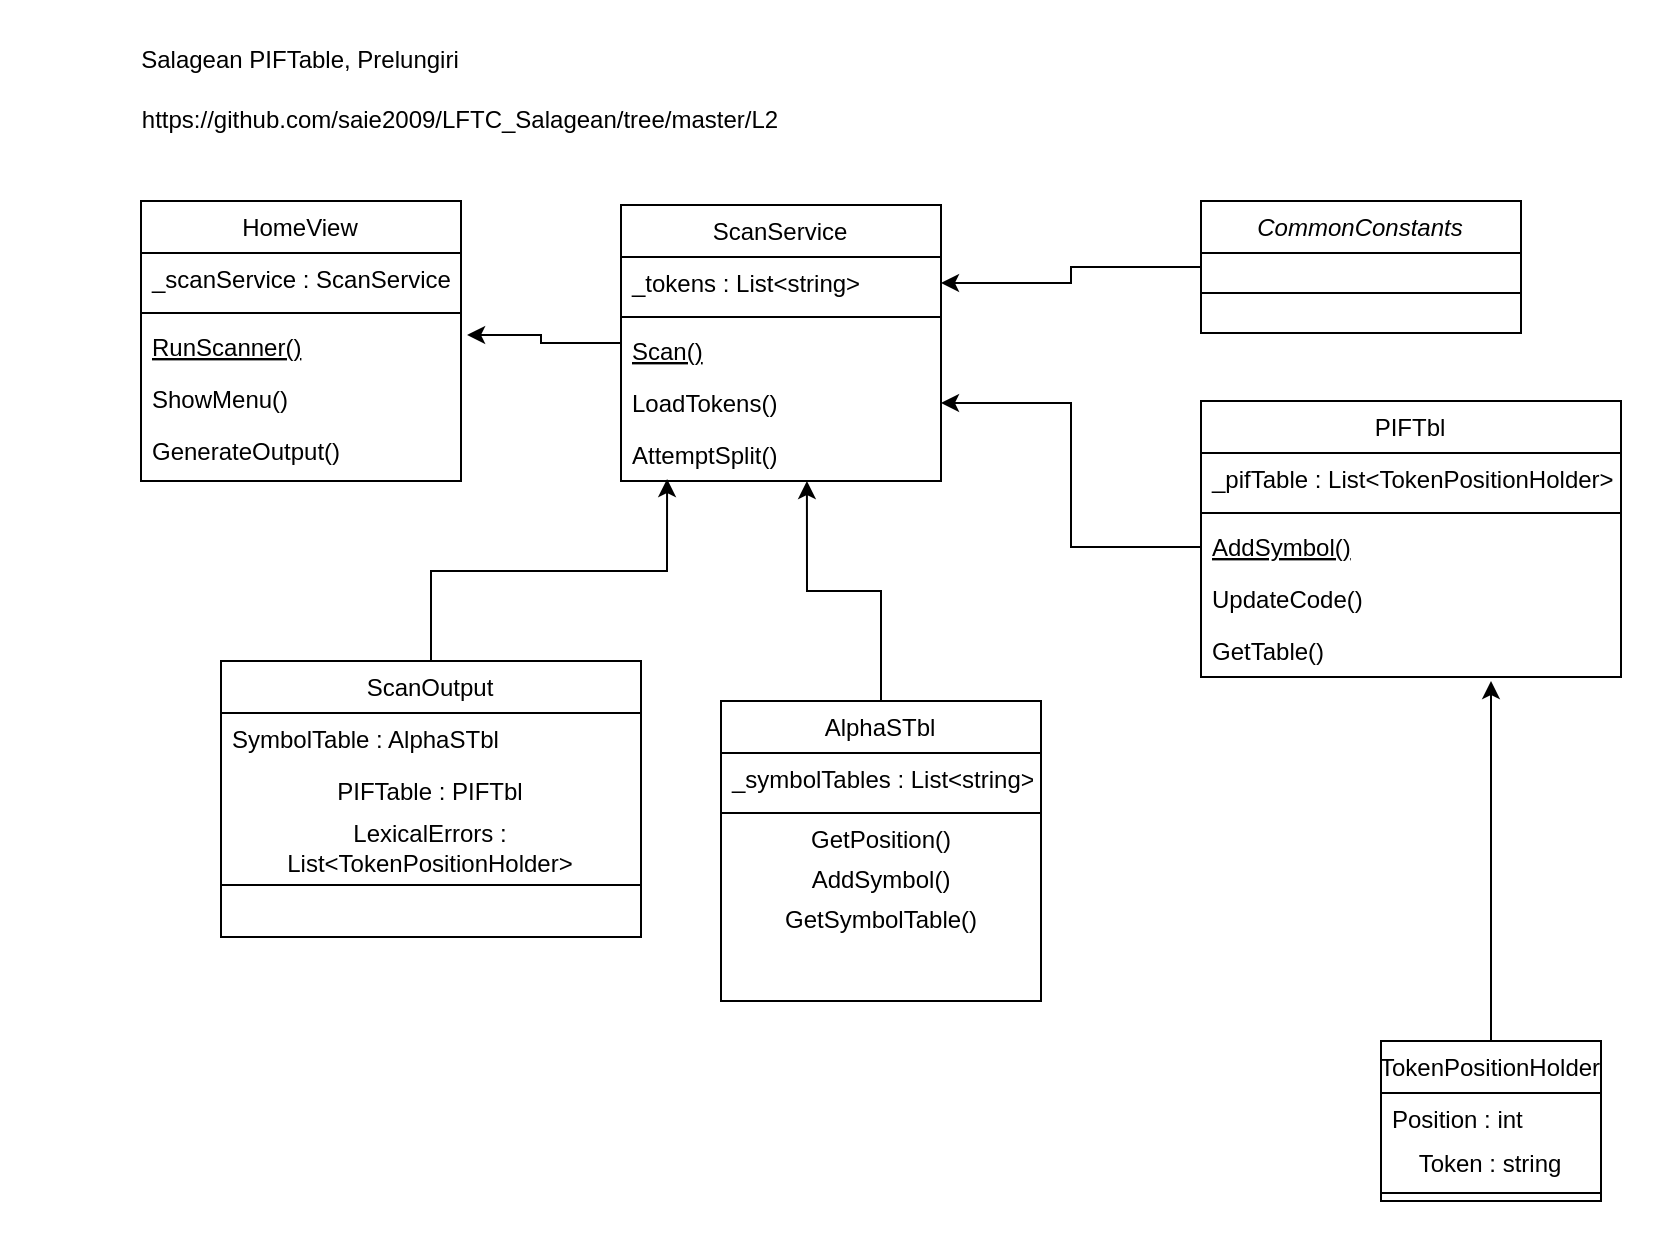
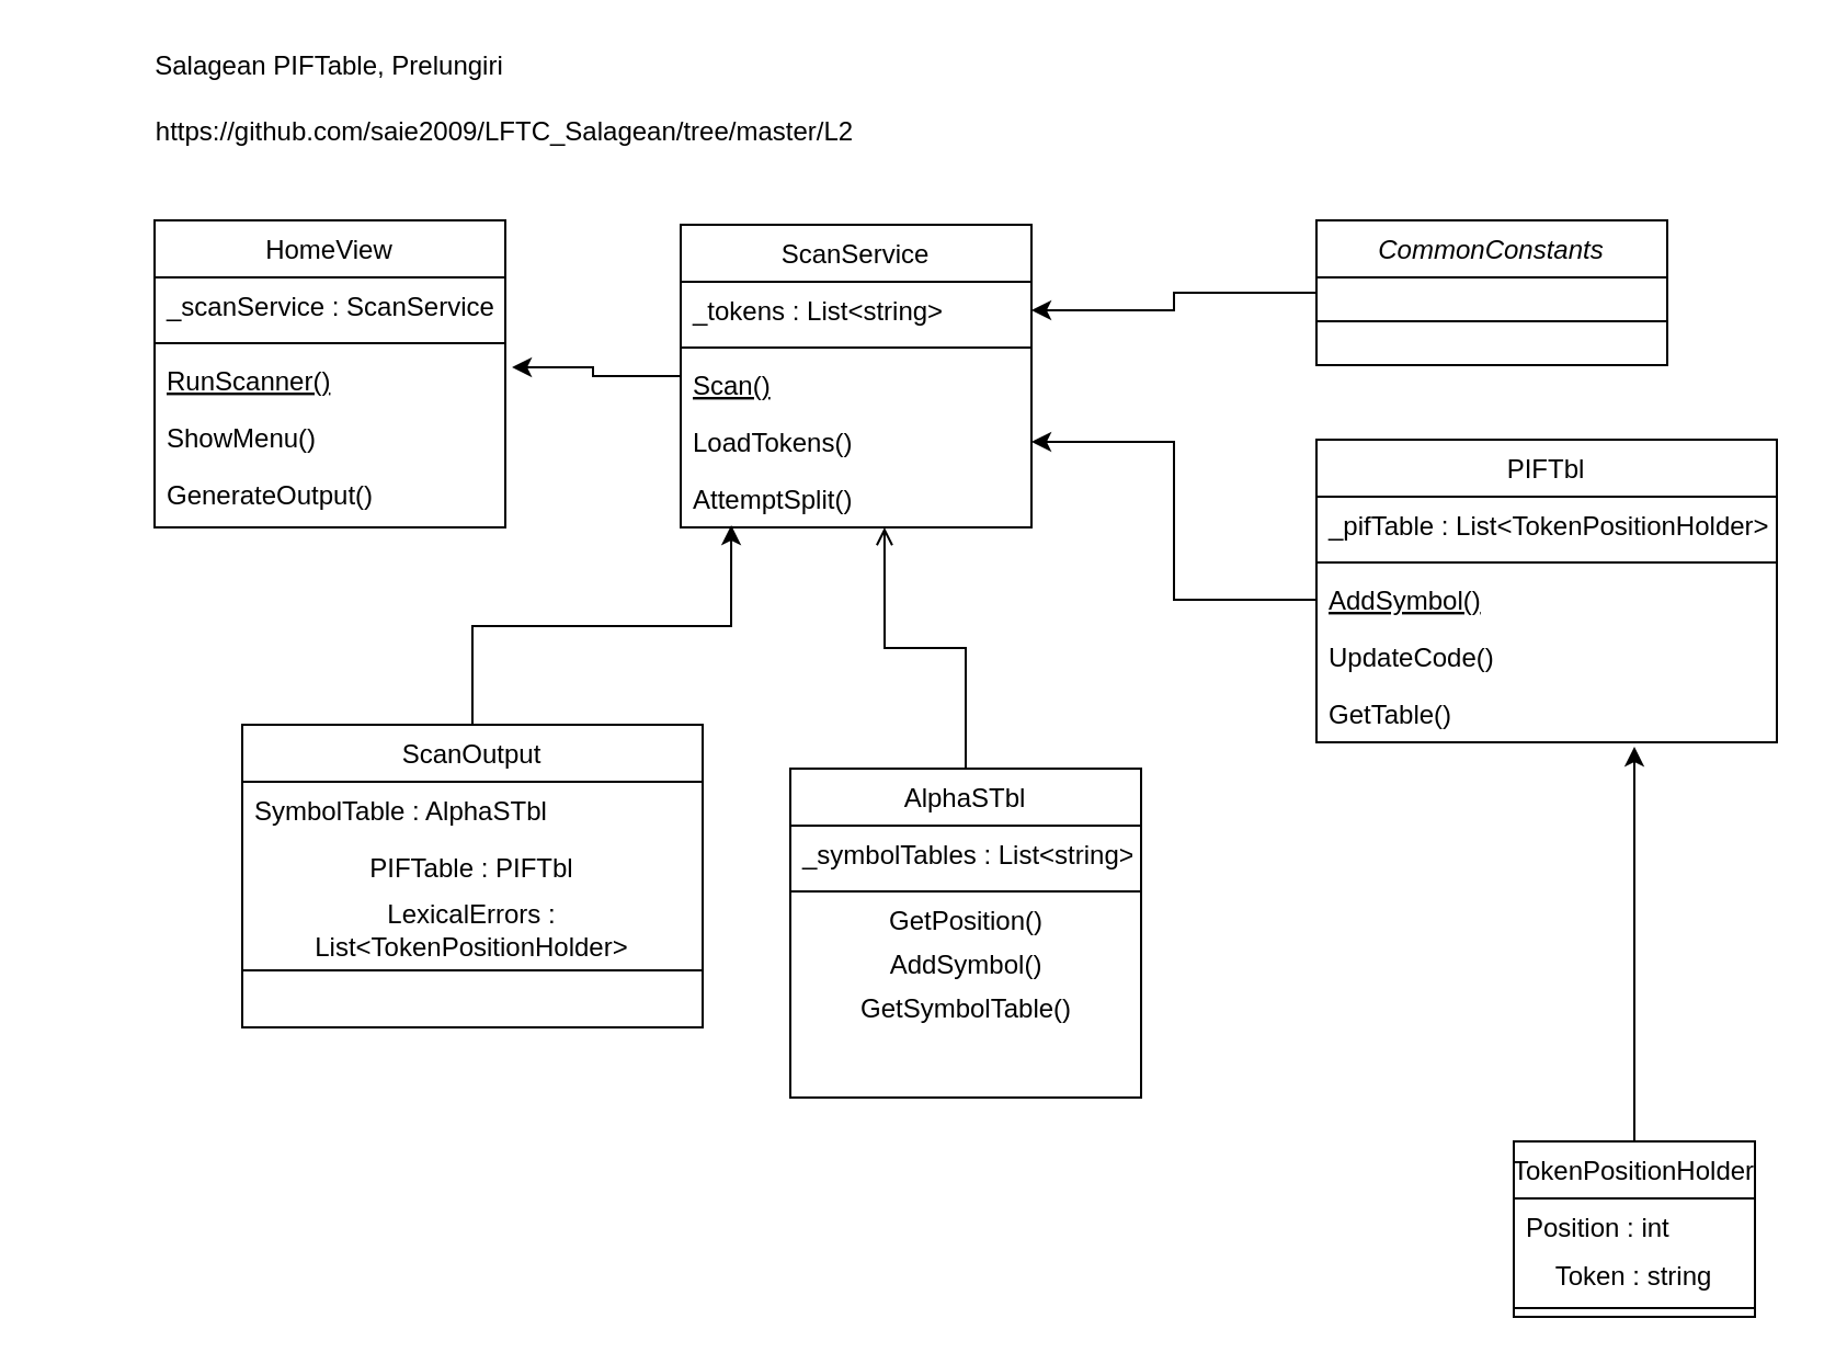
  <mxCell id="0" />
  <mxCell id="1" parent="0" />
  <mxCell id="2" style="edgeStyle=orthogonalEdgeStyle;rounded=0;orthogonalLoop=1;jettySize=auto;html=1;entryX=1;entryY=0.5;entryDx=0;entryDy=0;" edge="1" parent="1" source="3" target="33"><mxGeometry relative="1" as="geometry" /></mxCell>
  <mxCell id="3" value="CommonConstants" style="swimlane;fontStyle=2;align=center;verticalAlign=top;childLayout=stackLayout;horizontal=1;startSize=26;horizontalStack=0;resizeParent=1;resizeLast=0;collapsible=1;marginBottom=0;rounded=0;shadow=0;strokeWidth=1;" parent="1" vertex="1"><mxGeometry x="600" y="100" width="160" height="66" as="geometry"><mxRectangle x="230" y="140" width="160" height="26" as="alternateBounds" /></mxGeometry></mxCell>
  <mxCell id="4" value="" style="line;html=1;strokeWidth=1;align=left;verticalAlign=middle;spacingTop=-1;spacingLeft=3;spacingRight=3;rotatable=0;labelPosition=right;points=[];portConstraint=eastwest;" parent="3" vertex="1"><mxGeometry y="26" width="160" height="40" as="geometry" /></mxCell>
- <mxCell id="5" style="edgeStyle=orthogonalEdgeStyle;rounded=0;orthogonalLoop=1;jettySize=auto;html=1;entryX=0.581;entryY=1;entryDx=0;entryDy=0;entryPerimeter=0;" edge="1" parent="1" source="6" target="37"><mxGeometry relative="1" as="geometry" /></mxCell>
+ <mxCell id="5" style="edgeStyle=orthogonalEdgeStyle;rounded=0;orthogonalLoop=1;jettySize=auto;html=1;entryX=0.581;entryY=1;entryDx=0;entryDy=0;entryPerimeter=0;endArrow=open;" edge="1" parent="1" source="6" target="37"><mxGeometry relative="1" as="geometry" /></mxCell>
  <mxCell id="6" value="AlphaSTbl&#10;" style="swimlane;fontStyle=0;align=center;verticalAlign=top;childLayout=stackLayout;horizontal=1;startSize=26;horizontalStack=0;resizeParent=1;resizeLast=0;collapsible=1;marginBottom=0;rounded=0;shadow=0;strokeWidth=1;" parent="1" vertex="1"><mxGeometry x="360" y="350" width="160" height="150" as="geometry"><mxRectangle x="340" y="380" width="170" height="26" as="alternateBounds" /></mxGeometry></mxCell>
  <mxCell id="7" value="_symbolTables : List&lt;string&gt;" style="text;align=left;verticalAlign=top;spacingLeft=4;spacingRight=4;overflow=hidden;rotatable=0;points=[[0,0.5],[1,0.5]];portConstraint=eastwest;" parent="6" vertex="1"><mxGeometry y="26" width="160" height="26" as="geometry" /></mxCell>
  <mxCell id="8" value="" style="line;html=1;strokeWidth=1;align=left;verticalAlign=middle;spacingTop=-1;spacingLeft=3;spacingRight=3;rotatable=0;labelPosition=right;points=[];portConstraint=eastwest;" parent="6" vertex="1"><mxGeometry y="52" width="160" height="8" as="geometry" /></mxCell>
  <mxCell id="9" value="GetPosition()&lt;br&gt;" style="text;html=1;align=center;verticalAlign=middle;resizable=0;points=[];autosize=1;" parent="6" vertex="1"><mxGeometry y="60" width="160" height="20" as="geometry" /></mxCell>
  <mxCell id="10" value="AddSymbol()&lt;br&gt;" style="text;html=1;align=center;verticalAlign=middle;resizable=0;points=[];autosize=1;" parent="6" vertex="1"><mxGeometry y="80" width="160" height="20" as="geometry" /></mxCell>
  <mxCell id="11" value="GetSymbolTable()&lt;br&gt;" style="text;html=1;align=center;verticalAlign=middle;resizable=0;points=[];autosize=1;" parent="6" vertex="1"><mxGeometry y="100" width="160" height="20" as="geometry" /></mxCell>
  <mxCell id="12" style="edgeStyle=orthogonalEdgeStyle;rounded=0;orthogonalLoop=1;jettySize=auto;html=1;" edge="1" parent="1" source="13"><mxGeometry relative="1" as="geometry"><mxPoint x="745" y="340" as="targetPoint" /></mxGeometry></mxCell>
  <mxCell id="13" value="TokenPositionHolder&#10;" style="swimlane;fontStyle=0;align=center;verticalAlign=top;childLayout=stackLayout;horizontal=1;startSize=26;horizontalStack=0;resizeParent=1;resizeLast=0;collapsible=1;marginBottom=0;rounded=0;shadow=0;strokeWidth=1;" parent="1" vertex="1"><mxGeometry x="690" y="520" width="110" height="80" as="geometry"><mxRectangle x="340" y="380" width="170" height="26" as="alternateBounds" /></mxGeometry></mxCell>
  <mxCell id="14" value="Position : int" style="text;align=left;verticalAlign=top;spacingLeft=4;spacingRight=4;overflow=hidden;rotatable=0;points=[[0,0.5],[1,0.5]];portConstraint=eastwest;" parent="13" vertex="1"><mxGeometry y="26" width="110" height="26" as="geometry" /></mxCell>
  <mxCell id="15" value="Token : string" style="text;html=1;strokeColor=none;fillColor=none;align=center;verticalAlign=middle;whiteSpace=wrap;rounded=0;" parent="13" vertex="1"><mxGeometry y="52" width="110" height="20" as="geometry" /></mxCell>
  <mxCell id="16" value="" style="line;html=1;strokeWidth=1;align=left;verticalAlign=middle;spacingTop=-1;spacingLeft=3;spacingRight=3;rotatable=0;labelPosition=right;points=[];portConstraint=eastwest;" parent="13" vertex="1"><mxGeometry y="72" width="110" height="8" as="geometry" /></mxCell>
  <mxCell id="17" value="https://github.com/saie2009/LFTC_Salagean/tree/master/L2" style="text;html=1;strokeColor=none;fillColor=none;align=center;verticalAlign=middle;whiteSpace=wrap;rounded=0;" parent="1" vertex="1"><mxGeometry x="210" y="50" width="40" height="20" as="geometry" /></mxCell>
  <mxCell id="18" value="Salagean PIFTable, Prelungiri" style="text;html=1;strokeColor=none;fillColor=none;align=center;verticalAlign=middle;whiteSpace=wrap;rounded=0;" parent="1" vertex="1"><mxGeometry x="20" y="20" width="260" height="20" as="geometry" /></mxCell>
  <mxCell id="19" value="PIFTbl" style="swimlane;fontStyle=0;align=center;verticalAlign=top;childLayout=stackLayout;horizontal=1;startSize=26;horizontalStack=0;resizeParent=1;resizeLast=0;collapsible=1;marginBottom=0;rounded=0;shadow=0;strokeWidth=1;" vertex="1" parent="1"><mxGeometry x="600" y="200" width="210" height="138" as="geometry"><mxRectangle x="130" y="380" width="160" height="26" as="alternateBounds" /></mxGeometry></mxCell>
  <mxCell id="20" value="_pifTable : List&lt;TokenPositionHolder&gt;" style="text;align=left;verticalAlign=top;spacingLeft=4;spacingRight=4;overflow=hidden;rotatable=0;points=[[0,0.5],[1,0.5]];portConstraint=eastwest;" vertex="1" parent="19"><mxGeometry y="26" width="210" height="26" as="geometry" /></mxCell>
  <mxCell id="21" value="" style="line;html=1;strokeWidth=1;align=left;verticalAlign=middle;spacingTop=-1;spacingLeft=3;spacingRight=3;rotatable=0;labelPosition=right;points=[];portConstraint=eastwest;" vertex="1" parent="19"><mxGeometry y="52" width="210" height="8" as="geometry" /></mxCell>
  <mxCell id="22" value="AddSymbol()&#10;" style="text;align=left;verticalAlign=top;spacingLeft=4;spacingRight=4;overflow=hidden;rotatable=0;points=[[0,0.5],[1,0.5]];portConstraint=eastwest;fontStyle=4" vertex="1" parent="19"><mxGeometry y="60" width="210" height="26" as="geometry" /></mxCell>
  <mxCell id="23" value="UpdateCode()&#10;" style="text;align=left;verticalAlign=top;spacingLeft=4;spacingRight=4;overflow=hidden;rotatable=0;points=[[0,0.5],[1,0.5]];portConstraint=eastwest;" vertex="1" parent="19"><mxGeometry y="86" width="210" height="26" as="geometry" /></mxCell>
  <mxCell id="24" value="GetTable()" style="text;align=left;verticalAlign=top;spacingLeft=4;spacingRight=4;overflow=hidden;rotatable=0;points=[[0,0.5],[1,0.5]];portConstraint=eastwest;" vertex="1" parent="19"><mxGeometry y="112" width="210" height="26" as="geometry" /></mxCell>
  <mxCell id="25" value="HomeView" style="swimlane;fontStyle=0;align=center;verticalAlign=top;childLayout=stackLayout;horizontal=1;startSize=26;horizontalStack=0;resizeParent=1;resizeLast=0;collapsible=1;marginBottom=0;rounded=0;shadow=0;strokeWidth=1;" vertex="1" parent="1"><mxGeometry x="70" y="100" width="160" height="140" as="geometry"><mxRectangle x="130" y="380" width="160" height="26" as="alternateBounds" /></mxGeometry></mxCell>
  <mxCell id="26" value="_scanService : ScanService" style="text;align=left;verticalAlign=top;spacingLeft=4;spacingRight=4;overflow=hidden;rotatable=0;points=[[0,0.5],[1,0.5]];portConstraint=eastwest;" vertex="1" parent="25"><mxGeometry y="26" width="160" height="26" as="geometry" /></mxCell>
  <mxCell id="27" value="" style="line;html=1;strokeWidth=1;align=left;verticalAlign=middle;spacingTop=-1;spacingLeft=3;spacingRight=3;rotatable=0;labelPosition=right;points=[];portConstraint=eastwest;" vertex="1" parent="25"><mxGeometry y="52" width="160" height="8" as="geometry" /></mxCell>
  <mxCell id="28" value="RunScanner()" style="text;align=left;verticalAlign=top;spacingLeft=4;spacingRight=4;overflow=hidden;rotatable=0;points=[[0,0.5],[1,0.5]];portConstraint=eastwest;fontStyle=4" vertex="1" parent="25"><mxGeometry y="60" width="160" height="26" as="geometry" /></mxCell>
  <mxCell id="29" value="ShowMenu()" style="text;align=left;verticalAlign=top;spacingLeft=4;spacingRight=4;overflow=hidden;rotatable=0;points=[[0,0.5],[1,0.5]];portConstraint=eastwest;" vertex="1" parent="25"><mxGeometry y="86" width="160" height="26" as="geometry" /></mxCell>
  <mxCell id="30" value="GenerateOutput()" style="text;align=left;verticalAlign=top;spacingLeft=4;spacingRight=4;overflow=hidden;rotatable=0;points=[[0,0.5],[1,0.5]];portConstraint=eastwest;" vertex="1" parent="25"><mxGeometry y="112" width="160" height="28" as="geometry" /></mxCell>
  <mxCell id="31" style="edgeStyle=orthogonalEdgeStyle;rounded=0;orthogonalLoop=1;jettySize=auto;html=1;entryX=1.019;entryY=0.269;entryDx=0;entryDy=0;entryPerimeter=0;" edge="1" parent="1" source="32" target="28"><mxGeometry relative="1" as="geometry" /></mxCell>
  <mxCell id="32" value="ScanService" style="swimlane;fontStyle=0;align=center;verticalAlign=top;childLayout=stackLayout;horizontal=1;startSize=26;horizontalStack=0;resizeParent=1;resizeLast=0;collapsible=1;marginBottom=0;rounded=0;shadow=0;strokeWidth=1;" vertex="1" parent="1"><mxGeometry x="310" y="102" width="160" height="138" as="geometry"><mxRectangle x="130" y="380" width="160" height="26" as="alternateBounds" /></mxGeometry></mxCell>
  <mxCell id="33" value="_tokens : List&lt;string&gt;" style="text;align=left;verticalAlign=top;spacingLeft=4;spacingRight=4;overflow=hidden;rotatable=0;points=[[0,0.5],[1,0.5]];portConstraint=eastwest;" vertex="1" parent="32"><mxGeometry y="26" width="160" height="26" as="geometry" /></mxCell>
  <mxCell id="34" value="" style="line;html=1;strokeWidth=1;align=left;verticalAlign=middle;spacingTop=-1;spacingLeft=3;spacingRight=3;rotatable=0;labelPosition=right;points=[];portConstraint=eastwest;" vertex="1" parent="32"><mxGeometry y="52" width="160" height="8" as="geometry" /></mxCell>
  <mxCell id="35" value="Scan()" style="text;align=left;verticalAlign=top;spacingLeft=4;spacingRight=4;overflow=hidden;rotatable=0;points=[[0,0.5],[1,0.5]];portConstraint=eastwest;fontStyle=4" vertex="1" parent="32"><mxGeometry y="60" width="160" height="26" as="geometry" /></mxCell>
  <mxCell id="36" value="LoadTokens()&#10;" style="text;align=left;verticalAlign=top;spacingLeft=4;spacingRight=4;overflow=hidden;rotatable=0;points=[[0,0.5],[1,0.5]];portConstraint=eastwest;" vertex="1" parent="32"><mxGeometry y="86" width="160" height="26" as="geometry" /></mxCell>
  <mxCell id="37" value="AttemptSplit()" style="text;align=left;verticalAlign=top;spacingLeft=4;spacingRight=4;overflow=hidden;rotatable=0;points=[[0,0.5],[1,0.5]];portConstraint=eastwest;" vertex="1" parent="32"><mxGeometry y="112" width="160" height="26" as="geometry" /></mxCell>
  <mxCell id="38" style="edgeStyle=orthogonalEdgeStyle;rounded=0;orthogonalLoop=1;jettySize=auto;html=1;" edge="1" parent="1" source="22" target="36"><mxGeometry relative="1" as="geometry" /></mxCell>
  <mxCell id="39" style="edgeStyle=orthogonalEdgeStyle;rounded=0;orthogonalLoop=1;jettySize=auto;html=1;entryX=0.144;entryY=0.962;entryDx=0;entryDy=0;entryPerimeter=0;" edge="1" parent="1" source="40" target="37"><mxGeometry relative="1" as="geometry" /></mxCell>
  <mxCell id="40" value="ScanOutput" style="swimlane;fontStyle=0;align=center;verticalAlign=top;childLayout=stackLayout;horizontal=1;startSize=26;horizontalStack=0;resizeParent=1;resizeLast=0;collapsible=1;marginBottom=0;rounded=0;shadow=0;strokeWidth=1;" vertex="1" parent="1"><mxGeometry x="110" y="330" width="210" height="138" as="geometry"><mxRectangle x="340" y="380" width="170" height="26" as="alternateBounds" /></mxGeometry></mxCell>
  <mxCell id="41" value="SymbolTable : AlphaSTbl" style="text;align=left;verticalAlign=top;spacingLeft=4;spacingRight=4;overflow=hidden;rotatable=0;points=[[0,0.5],[1,0.5]];portConstraint=eastwest;" vertex="1" parent="40"><mxGeometry y="26" width="210" height="26" as="geometry" /></mxCell>
  <mxCell id="42" value="PIFTable : PIFTbl" style="text;html=1;strokeColor=none;fillColor=none;align=center;verticalAlign=middle;whiteSpace=wrap;rounded=0;" vertex="1" parent="40"><mxGeometry y="52" width="210" height="28" as="geometry" /></mxCell>
  <mxCell id="43" value="LexicalErrors : List&amp;lt;TokenPositionHolder&amp;gt;" style="text;html=1;strokeColor=none;fillColor=none;align=center;verticalAlign=middle;whiteSpace=wrap;rounded=0;" vertex="1" parent="40"><mxGeometry y="80" width="210" height="28" as="geometry" /></mxCell>
  <mxCell id="44" value="" style="line;html=1;strokeWidth=1;align=left;verticalAlign=middle;spacingTop=-1;spacingLeft=3;spacingRight=3;rotatable=0;labelPosition=right;points=[];portConstraint=eastwest;" vertex="1" parent="40"><mxGeometry y="108" width="210" height="8" as="geometry" /></mxCell>
